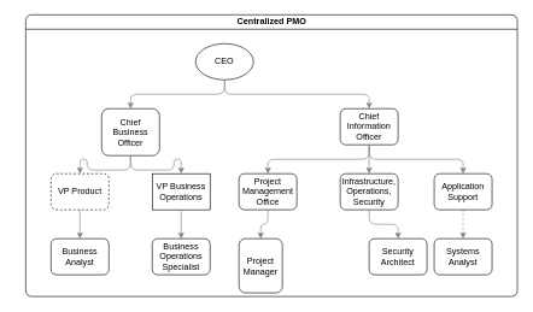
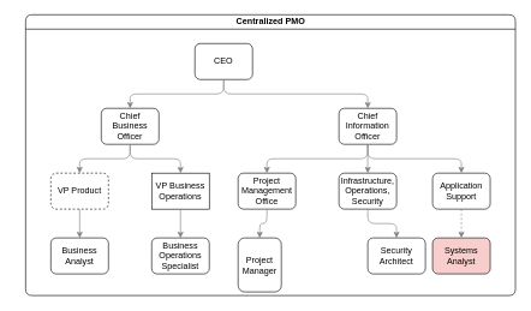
  <mxCell id="0" />
  <mxCell id="1" parent="0" />
  <mxCell id="2" value="Centralized PMO" style="swimlane;html=1;startSize=20;horizontal=1;containerType=tree;glass=0;rounded=1;" parent="1" vertex="1"><mxGeometry x="35" y="20" width="680" height="390" as="geometry" /></mxCell>
- <mxCell id="3" value="CEO" style="ellipse;whiteSpace=wrap;html=1;" parent="2" vertex="1"><mxGeometry x="235" y="40" width="80" height="50" as="geometry" /></mxCell>
+ <mxCell id="3" value="CEO" style="whiteSpace=wrap;html=1;rounded=1;" parent="2" vertex="1"><mxGeometry x="235" y="40" width="80" height="50" as="geometry" /></mxCell>
  <mxCell id="4" value="" style="edgeStyle=orthogonalEdgeStyle;curved=0;rounded=1;sketch=0;orthogonalLoop=1;jettySize=auto;html=1;strokeColor=#808080;" edge="1" source="3" target="5" parent="2"><mxGeometry relative="1" as="geometry"><Array as="points"><mxPoint x="275" y="110" /><mxPoint x="145" y="110" /></Array></mxGeometry></mxCell>
- <mxCell id="5" value="Chief Business Officer" style="whiteSpace=wrap;html=1;rounded=1;" vertex="1" parent="2"><mxGeometry x="105" y="130" width="80" height="65" as="geometry" /></mxCell>
+ <mxCell id="5" value="Chief Business Officer" style="whiteSpace=wrap;html=1;rounded=1;" vertex="1" parent="2"><mxGeometry x="105" y="130" width="80" height="50" as="geometry" /></mxCell>
  <mxCell id="6" value="" style="edgeStyle=orthogonalEdgeStyle;curved=0;sketch=0;orthogonalLoop=1;jettySize=auto;html=1;strokeColor=#808080;" edge="1" source="3" target="7" parent="2"><mxGeometry relative="1" as="geometry"><Array as="points"><mxPoint x="275" y="110" /><mxPoint x="475" y="110" /></Array></mxGeometry></mxCell>
  <mxCell id="7" value="Chief Information Officer" style="whiteSpace=wrap;html=1;rounded=1;" vertex="1" parent="2"><mxGeometry x="435" y="130" width="80" height="50" as="geometry" /></mxCell>
  <mxCell id="8" value="" style="edgeStyle=orthogonalEdgeStyle;curved=0;sketch=0;orthogonalLoop=1;jettySize=auto;html=1;strokeColor=#808080;" edge="1" target="9" source="7" parent="2"><mxGeometry relative="1" as="geometry"><mxPoint x="345" y="185" as="sourcePoint" /><Array as="points"><mxPoint x="475" y="200" /><mxPoint x="335" y="200" /></Array></mxGeometry></mxCell>
  <mxCell id="9" value="Project Management Office" style="whiteSpace=wrap;html=1;rounded=1;" vertex="1" parent="2"><mxGeometry x="295" y="220" width="80" height="50" as="geometry" /></mxCell>
  <mxCell id="10" value="" style="edgeStyle=orthogonalEdgeStyle;curved=0;sketch=0;orthogonalLoop=1;jettySize=auto;html=1;strokeColor=#808080;" edge="1" target="11" source="7" parent="2"><mxGeometry relative="1" as="geometry"><mxPoint x="345" y="185" as="sourcePoint" /></mxGeometry></mxCell>
  <mxCell id="11" value="Infrastructure, Operations, Security" style="whiteSpace=wrap;html=1;rounded=1;" vertex="1" parent="2"><mxGeometry x="435" y="220" width="80" height="50" as="geometry" /></mxCell>
  <mxCell id="12" value="" style="edgeStyle=orthogonalEdgeStyle;curved=0;sketch=0;orthogonalLoop=1;jettySize=auto;html=1;strokeColor=#808080;" edge="1" target="13" source="9" parent="2"><mxGeometry relative="1" as="geometry"><mxPoint x="405" y="275" as="sourcePoint" /></mxGeometry></mxCell>
  <mxCell id="13" value="Project Manager" style="whiteSpace=wrap;html=1;rounded=1;" vertex="1" parent="2"><mxGeometry x="295" y="310" width="60" height="75" as="geometry" /></mxCell>
  <mxCell id="14" value="" style="edgeStyle=orthogonalEdgeStyle;curved=0;sketch=0;orthogonalLoop=1;jettySize=auto;html=1;strokeColor=#808080;" edge="1" target="15" source="11" parent="2"><mxGeometry relative="1" as="geometry"><mxPoint x="395" y="275" as="sourcePoint" /></mxGeometry></mxCell>
  <mxCell id="15" value="Security Architect" style="whiteSpace=wrap;html=1;rounded=1;" vertex="1" parent="2"><mxGeometry x="475" y="310" width="80" height="50" as="geometry" /></mxCell>
  <mxCell id="16" value="" style="edgeStyle=orthogonalEdgeStyle;curved=0;rounded=1;sketch=0;orthogonalLoop=1;jettySize=auto;html=1;strokeColor=#808080;" edge="1" target="17" source="5" parent="2"><mxGeometry relative="1" as="geometry"><mxPoint x="285" y="195" as="sourcePoint" /></mxGeometry></mxCell>
  <mxCell id="17" value="VP Product" style="whiteSpace=wrap;html=1;rounded=1;dashed=1;" vertex="1" parent="2"><mxGeometry x="35" y="220" width="80" height="50" as="geometry" /></mxCell>
  <mxCell id="18" value="" style="edgeStyle=orthogonalEdgeStyle;curved=0;rounded=1;sketch=0;orthogonalLoop=1;jettySize=auto;html=1;strokeColor=#808080;" edge="1" target="19" source="5" parent="2"><mxGeometry relative="1" as="geometry"><mxPoint x="285" y="195" as="sourcePoint" /></mxGeometry></mxCell>
  <mxCell id="19" value="VP Business Operations" style="whiteSpace=wrap;html=1;rounded=0;" vertex="1" parent="2"><mxGeometry x="175" y="220" width="80" height="50" as="geometry" /></mxCell>
  <mxCell id="20" value="Application Support" style="whiteSpace=wrap;html=1;rounded=1;" vertex="1" parent="2"><mxGeometry x="565" y="220" width="80" height="50" as="geometry" /></mxCell>
  <mxCell id="21" value="" style="edgeStyle=orthogonalEdgeStyle;curved=0;sketch=0;orthogonalLoop=1;jettySize=auto;html=1;strokeColor=#808080;" edge="1" target="20" source="7" parent="2"><mxGeometry relative="1" as="geometry"><mxPoint x="345" y="185" as="sourcePoint" /><Array as="points"><mxPoint x="475" y="200" /><mxPoint x="605" y="200" /></Array></mxGeometry></mxCell>
- <mxCell id="22" value="Systems Analyst" style="whiteSpace=wrap;html=1;rounded=1;" vertex="1" parent="2"><mxGeometry x="565" y="310" width="80" height="50" as="geometry" /></mxCell>
+ <mxCell id="22" value="Systems Analyst" style="whiteSpace=wrap;html=1;rounded=1;fillColor=#f8cecc;" vertex="1" parent="2"><mxGeometry x="565" y="310" width="80" height="50" as="geometry" /></mxCell>
  <mxCell id="23" value="" style="edgeStyle=orthogonalEdgeStyle;curved=0;sketch=0;orthogonalLoop=1;jettySize=auto;html=1;strokeColor=#808080;dashed=1;" edge="1" target="22" source="20" parent="2"><mxGeometry relative="1" as="geometry"><mxPoint x="705" y="300" as="sourcePoint" /></mxGeometry></mxCell>
  <mxCell id="24" value="" style="edgeStyle=orthogonalEdgeStyle;curved=0;rounded=1;sketch=0;orthogonalLoop=1;jettySize=auto;html=1;strokeColor=#808080;" edge="1" target="25" source="17" parent="2"><mxGeometry relative="1" as="geometry"><mxPoint x="165" y="310" as="sourcePoint" /></mxGeometry></mxCell>
  <mxCell id="25" value="Business Analyst" style="whiteSpace=wrap;html=1;rounded=1;" vertex="1" parent="2"><mxGeometry x="35" y="310" width="80" height="50" as="geometry" /></mxCell>
  <mxCell id="26" value="" style="edgeStyle=orthogonalEdgeStyle;curved=0;rounded=1;sketch=0;orthogonalLoop=1;jettySize=auto;html=1;strokeColor=#808080;" edge="1" target="27" source="19" parent="2"><mxGeometry relative="1" as="geometry"><mxPoint x="165" y="310" as="sourcePoint" /></mxGeometry></mxCell>
  <mxCell id="27" value="Business Operations Specialist" style="whiteSpace=wrap;html=1;rounded=1;" vertex="1" parent="2"><mxGeometry x="175" y="310" width="80" height="50" as="geometry" /></mxCell>
  <mxCell id="28" value="" style="fontSize=11;" parent="1" edge="1"><mxGeometry relative="1" as="geometry"><mxPoint x="20" y="391" as="sourcePoint" /><mxPoint x="20" y="391" as="targetPoint" /></mxGeometry></mxCell>
